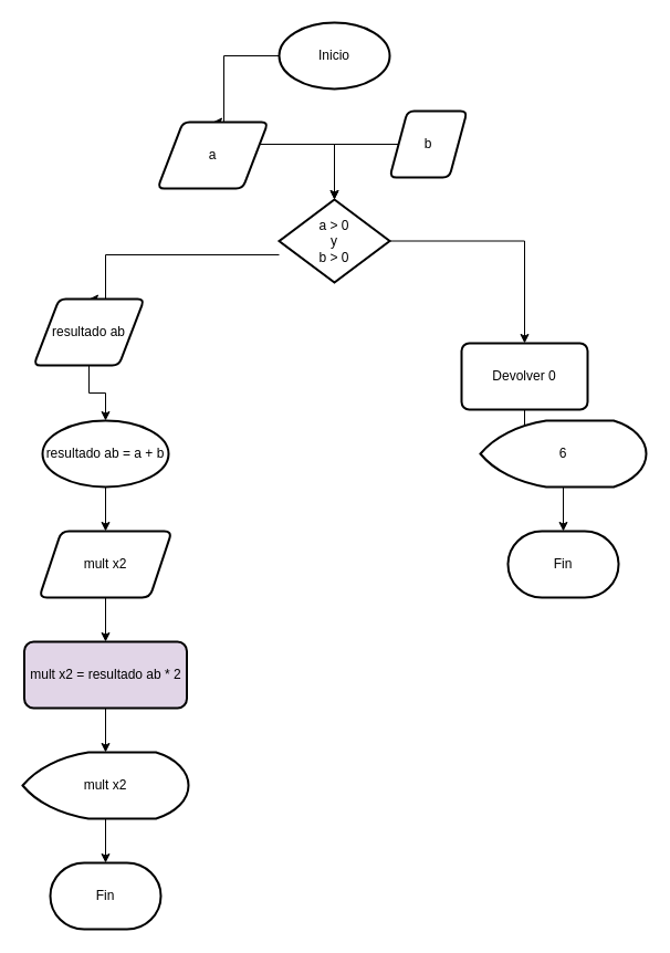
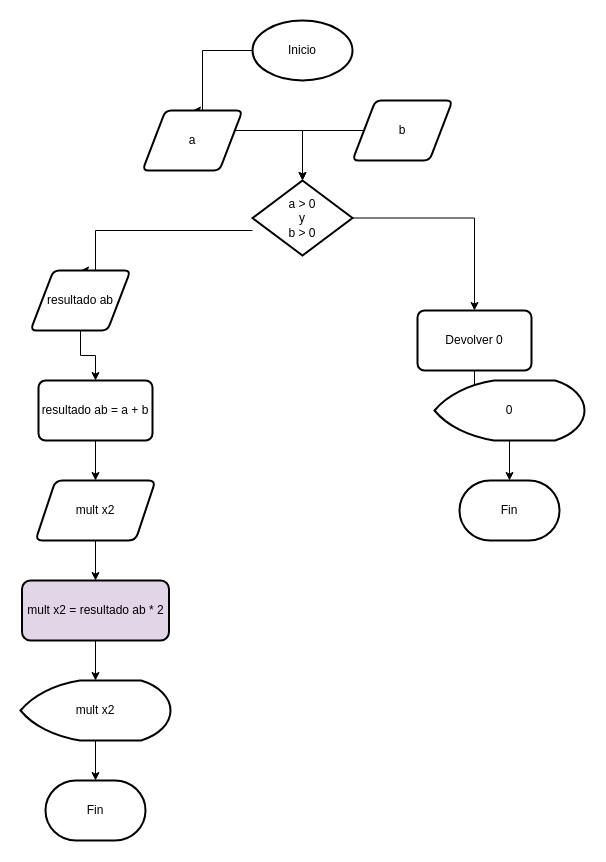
  <mxCell id="0" />
  <mxCell id="1" parent="0" />
  <mxCell id="2" style="edgeStyle=orthogonalEdgeStyle;rounded=0;orthogonalLoop=1;jettySize=auto;html=1;entryX=0.5;entryY=0;entryDx=0;entryDy=0;" edge="1" parent="1" source="3" target="4"><mxGeometry relative="1" as="geometry"><Array as="points"><mxPoint x="202" y="50" /></Array></mxGeometry></mxCell>
  <mxCell id="3" value="Inicio" style="strokeWidth=2;html=1;shape=mxgraph.flowchart.start_1;whiteSpace=wrap;" vertex="1" parent="1"><mxGeometry x="252" width="100" height="60" as="geometry" y="20" /></mxCell>
  <mxCell id="4" value="a" style="shape=parallelogram;html=1;strokeWidth=2;perimeter=parallelogramPerimeter;whiteSpace=wrap;rounded=1;arcSize=12;size=0.23;" vertex="1" parent="1"><mxGeometry x="142" y="110" width="100" height="60" as="geometry" /></mxCell>
- <mxCell id="5" value="b" style="shape=parallelogram;html=1;strokeWidth=2;perimeter=parallelogramPerimeter;whiteSpace=wrap;rounded=1;arcSize=12;size=0.23;" vertex="1" parent="1"><mxGeometry x="352" y="100" width="70" height="60" as="geometry" /></mxCell>
+ <mxCell id="5" value="b" style="shape=parallelogram;html=1;strokeWidth=2;perimeter=parallelogramPerimeter;whiteSpace=wrap;rounded=1;arcSize=12;size=0.23;" vertex="1" parent="1"><mxGeometry x="352" y="100" width="100" height="60" as="geometry" /></mxCell>
  <mxCell id="6" style="edgeStyle=orthogonalEdgeStyle;rounded=0;orthogonalLoop=1;jettySize=auto;html=1;entryX=0.5;entryY=0;entryDx=0;entryDy=0;" edge="1" parent="1" source="8" target="12"><mxGeometry relative="1" as="geometry"><Array as="points"><mxPoint x="95" y="230" /></Array></mxGeometry></mxCell>
  <mxCell id="7" style="edgeStyle=orthogonalEdgeStyle;rounded=0;orthogonalLoop=1;jettySize=auto;html=1;entryX=0.5;entryY=0;entryDx=0;entryDy=0;" edge="1" parent="1" source="8" target="23"><mxGeometry relative="1" as="geometry" /></mxCell>
  <mxCell id="8" value="&lt;div&gt;a &amp;gt; 0&lt;/div&gt;&lt;div&gt;y&lt;/div&gt;&lt;div&gt;b &amp;gt; 0&lt;br&gt;&lt;/div&gt;" style="strokeWidth=2;html=1;shape=mxgraph.flowchart.decision;whiteSpace=wrap;" vertex="1" parent="1"><mxGeometry x="252" y="180" width="100" height="75" as="geometry" /></mxCell>
  <mxCell id="9" style="edgeStyle=orthogonalEdgeStyle;rounded=0;orthogonalLoop=1;jettySize=auto;html=1;entryX=0.5;entryY=0;entryDx=0;entryDy=0;entryPerimeter=0;" edge="1" parent="1" source="4" target="8"><mxGeometry relative="1" as="geometry"><Array as="points"><mxPoint x="302" y="130" /></Array></mxGeometry></mxCell>
  <mxCell id="10" style="edgeStyle=orthogonalEdgeStyle;rounded=0;orthogonalLoop=1;jettySize=auto;html=1;entryX=0.5;entryY=0;entryDx=0;entryDy=0;entryPerimeter=0;" edge="1" parent="1" source="5" target="8"><mxGeometry relative="1" as="geometry"><Array as="points"><mxPoint x="302" y="130" /></Array></mxGeometry></mxCell>
  <mxCell id="11" value="" style="edgeStyle=orthogonalEdgeStyle;rounded=0;orthogonalLoop=1;jettySize=auto;html=1;" edge="1" parent="1" source="12" target="14"><mxGeometry relative="1" as="geometry" /></mxCell>
  <mxCell id="12" value="resultado ab" style="shape=parallelogram;html=1;strokeWidth=2;perimeter=parallelogramPerimeter;whiteSpace=wrap;rounded=1;arcSize=12;size=0.23;" vertex="1" parent="1"><mxGeometry x="30" y="270" width="100" height="60" as="geometry" /></mxCell>
  <mxCell id="13" value="" style="edgeStyle=orthogonalEdgeStyle;rounded=0;orthogonalLoop=1;jettySize=auto;html=1;" edge="1" parent="1" source="14" target="16"><mxGeometry relative="1" as="geometry" /></mxCell>
- <mxCell id="14" value="resultado ab = a + b" style="ellipse;whiteSpace=wrap;html=1;absoluteArcSize=1;arcSize=14;strokeWidth=2;" vertex="1" parent="1"><mxGeometry x="38" y="380" width="114" height="60" as="geometry" /></mxCell>
+ <mxCell id="14" value="resultado ab = a + b" style="rounded=1;whiteSpace=wrap;html=1;absoluteArcSize=1;arcSize=14;strokeWidth=2;" vertex="1" parent="1"><mxGeometry x="38" y="380" width="114" height="60" as="geometry" /></mxCell>
  <mxCell id="15" value="" style="edgeStyle=orthogonalEdgeStyle;rounded=0;orthogonalLoop=1;jettySize=auto;html=1;" edge="1" parent="1" source="16" target="18"><mxGeometry relative="1" as="geometry" /></mxCell>
  <mxCell id="16" value="mult x2" style="shape=parallelogram;perimeter=parallelogramPerimeter;whiteSpace=wrap;html=1;fixedSize=1;rounded=1;arcSize=14;strokeWidth=2;" vertex="1" parent="1"><mxGeometry x="35" y="480" width="120" height="60" as="geometry" /></mxCell>
  <mxCell id="17" value="" style="edgeStyle=orthogonalEdgeStyle;rounded=0;orthogonalLoop=1;jettySize=auto;html=1;" edge="1" parent="1" source="18" target="20"><mxGeometry relative="1" as="geometry" /></mxCell>
  <mxCell id="18" value="&lt;div&gt;mult x2 = resultado ab * 2&lt;/div&gt;" style="whiteSpace=wrap;html=1;rounded=1;arcSize=14;strokeWidth=2;fillColor=#e1d5e7;" vertex="1" parent="1"><mxGeometry x="21.5" y="580" width="147" height="60" as="geometry" /></mxCell>
  <mxCell id="19" value="" style="edgeStyle=orthogonalEdgeStyle;rounded=0;orthogonalLoop=1;jettySize=auto;html=1;" edge="1" parent="1" source="20" target="21"><mxGeometry relative="1" as="geometry" /></mxCell>
  <mxCell id="20" value="mult x2" style="strokeWidth=2;html=1;shape=mxgraph.flowchart.display;whiteSpace=wrap;" vertex="1" parent="1"><mxGeometry x="20" y="680" width="150" height="60" as="geometry" /></mxCell>
  <mxCell id="21" value="Fin" style="strokeWidth=2;html=1;shape=mxgraph.flowchart.terminator;whiteSpace=wrap;" vertex="1" parent="1"><mxGeometry x="45" y="780" width="100" height="60" as="geometry" /></mxCell>
  <mxCell id="22" value="" style="edgeStyle=orthogonalEdgeStyle;rounded=0;orthogonalLoop=1;jettySize=auto;html=1;" edge="1" parent="1" source="23" target="25"><mxGeometry relative="1" as="geometry" /></mxCell>
  <mxCell id="23" value="Devolver 0" style="rounded=1;whiteSpace=wrap;html=1;absoluteArcSize=1;arcSize=14;strokeWidth=2;" vertex="1" parent="1"><mxGeometry x="417" y="310" width="114" height="60" as="geometry" /></mxCell>
  <mxCell id="24" value="" style="edgeStyle=orthogonalEdgeStyle;rounded=0;orthogonalLoop=1;jettySize=auto;html=1;" edge="1" parent="1" source="25" target="26"><mxGeometry relative="1" as="geometry" /></mxCell>
- <mxCell id="25" value="6" style="strokeWidth=2;html=1;shape=mxgraph.flowchart.display;whiteSpace=wrap;" vertex="1" parent="1"><mxGeometry x="434" y="380" width="150" height="60" as="geometry" /></mxCell>
+ <mxCell id="25" value="0" style="strokeWidth=2;html=1;shape=mxgraph.flowchart.display;whiteSpace=wrap;" vertex="1" parent="1"><mxGeometry x="434" y="380" width="150" height="60" as="geometry" /></mxCell>
  <mxCell id="26" value="Fin" style="strokeWidth=2;html=1;shape=mxgraph.flowchart.terminator;whiteSpace=wrap;" vertex="1" parent="1"><mxGeometry x="459" y="480" width="100" height="60" as="geometry" /></mxCell>
